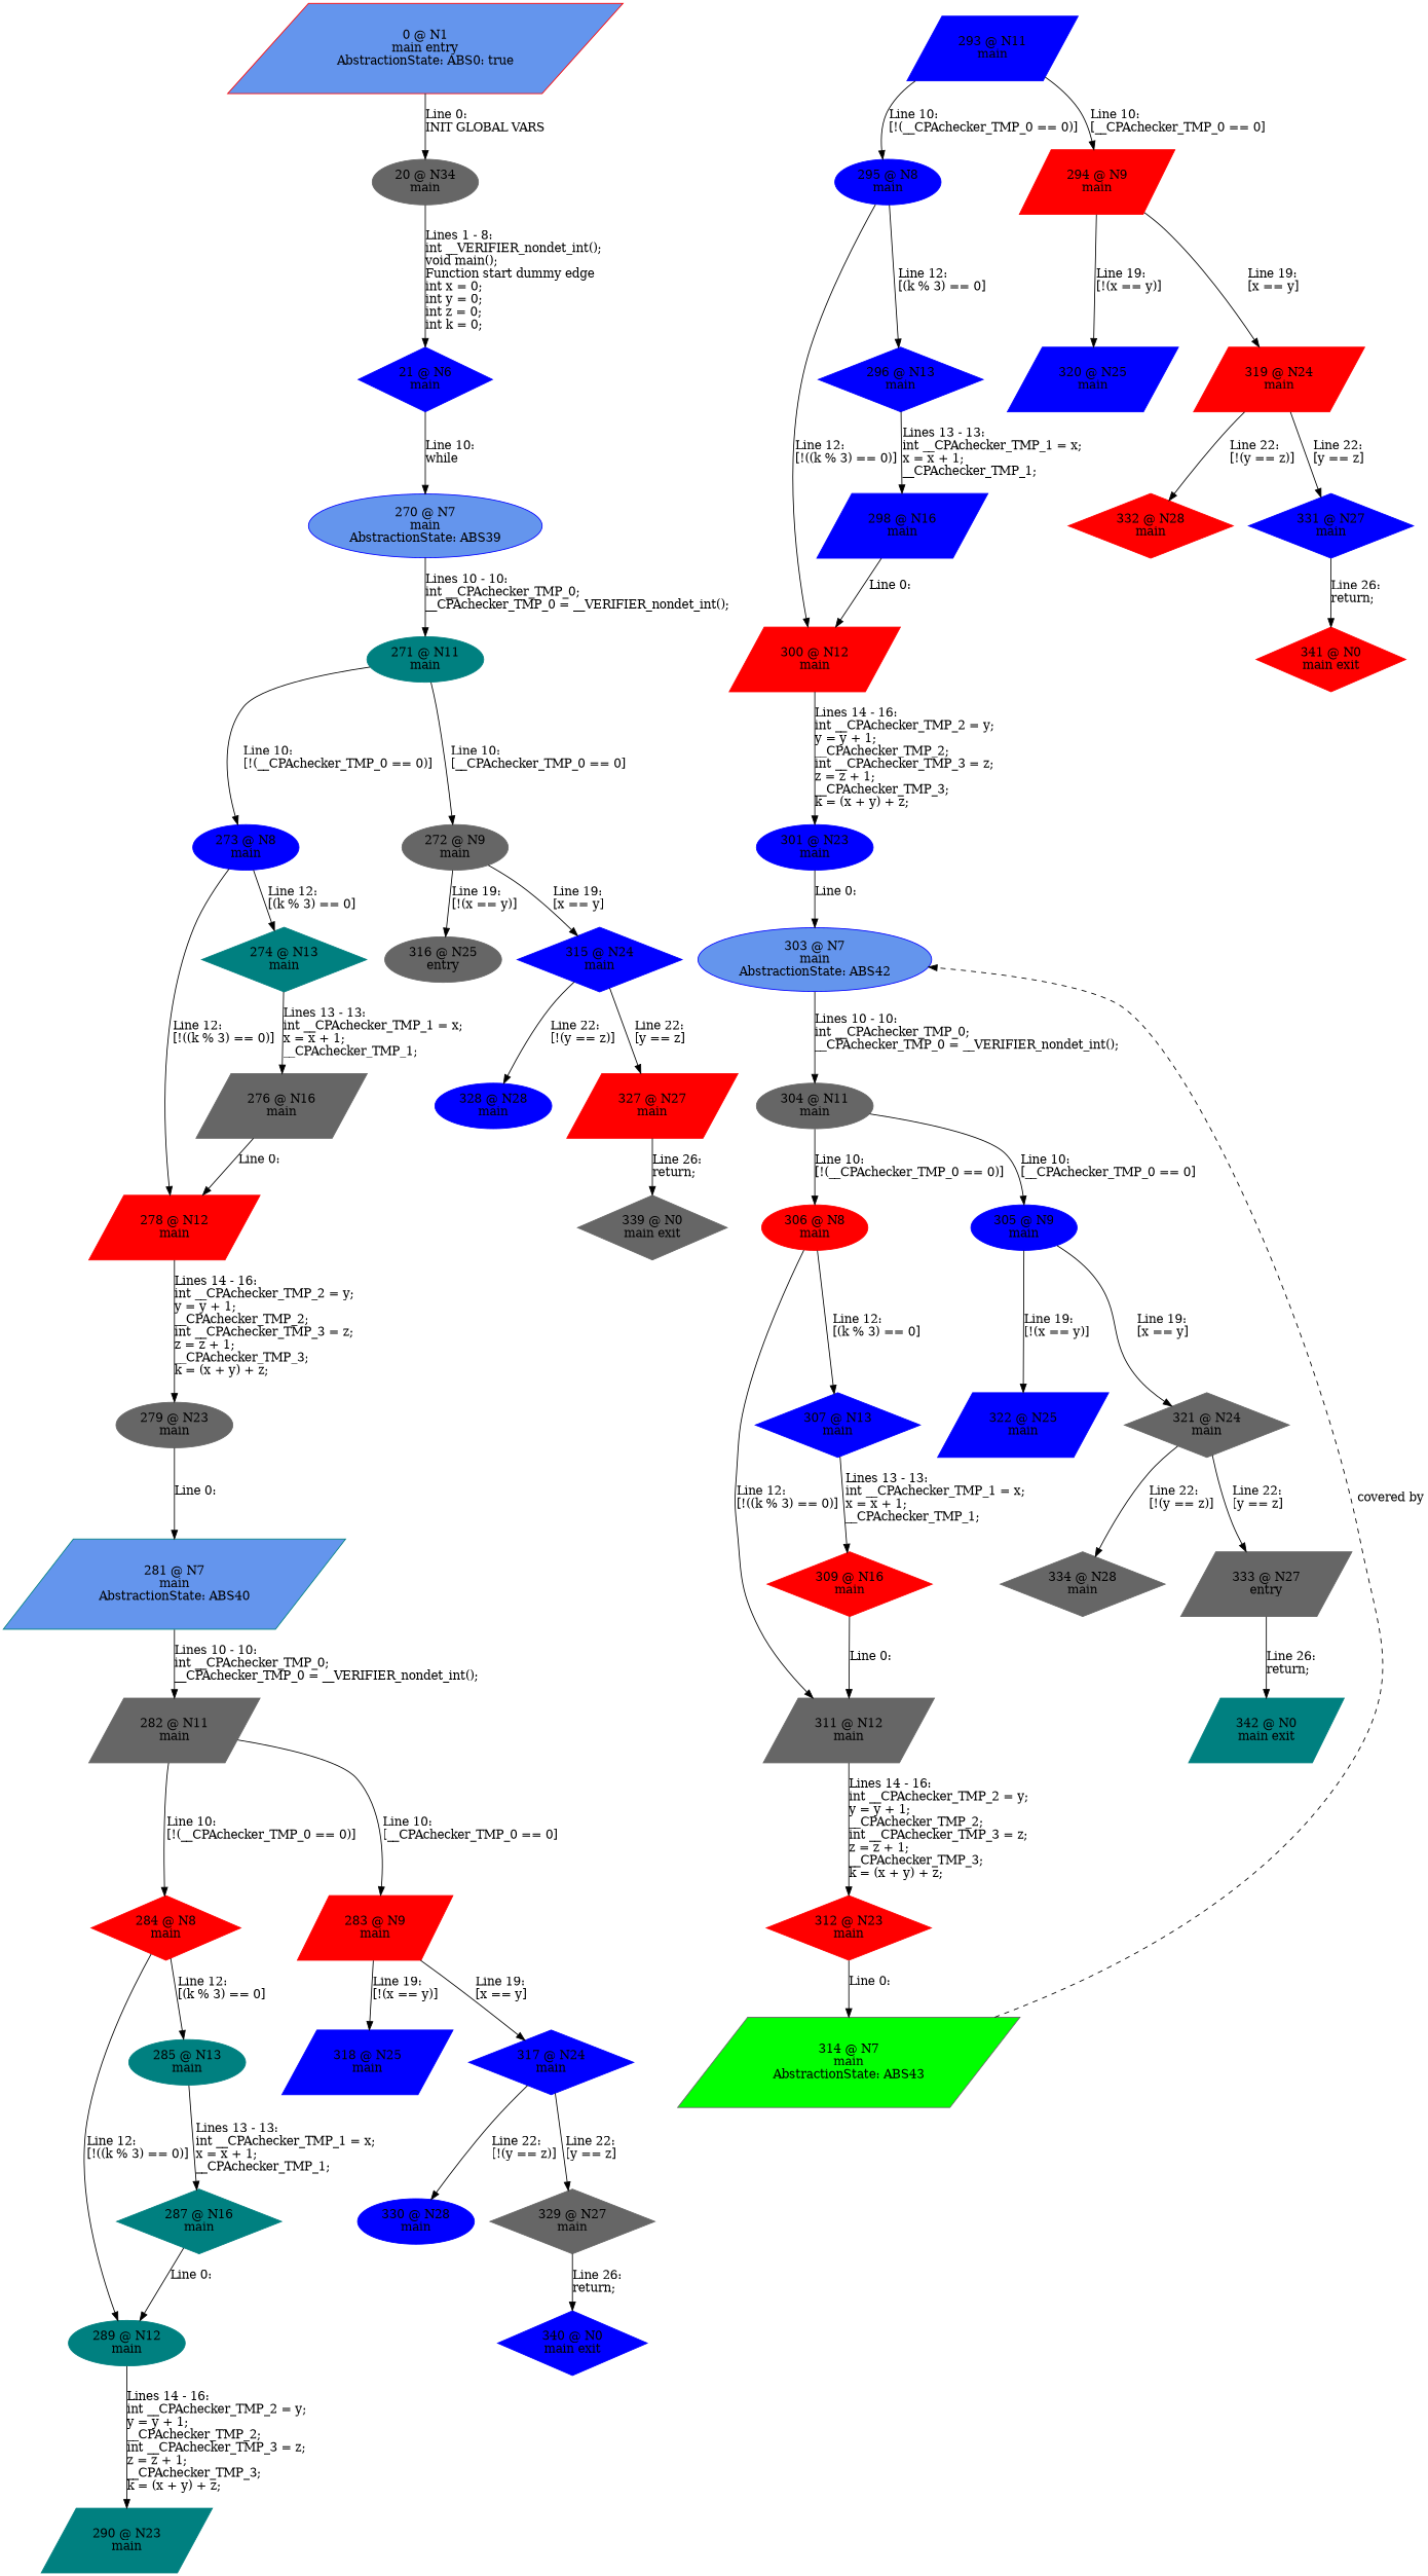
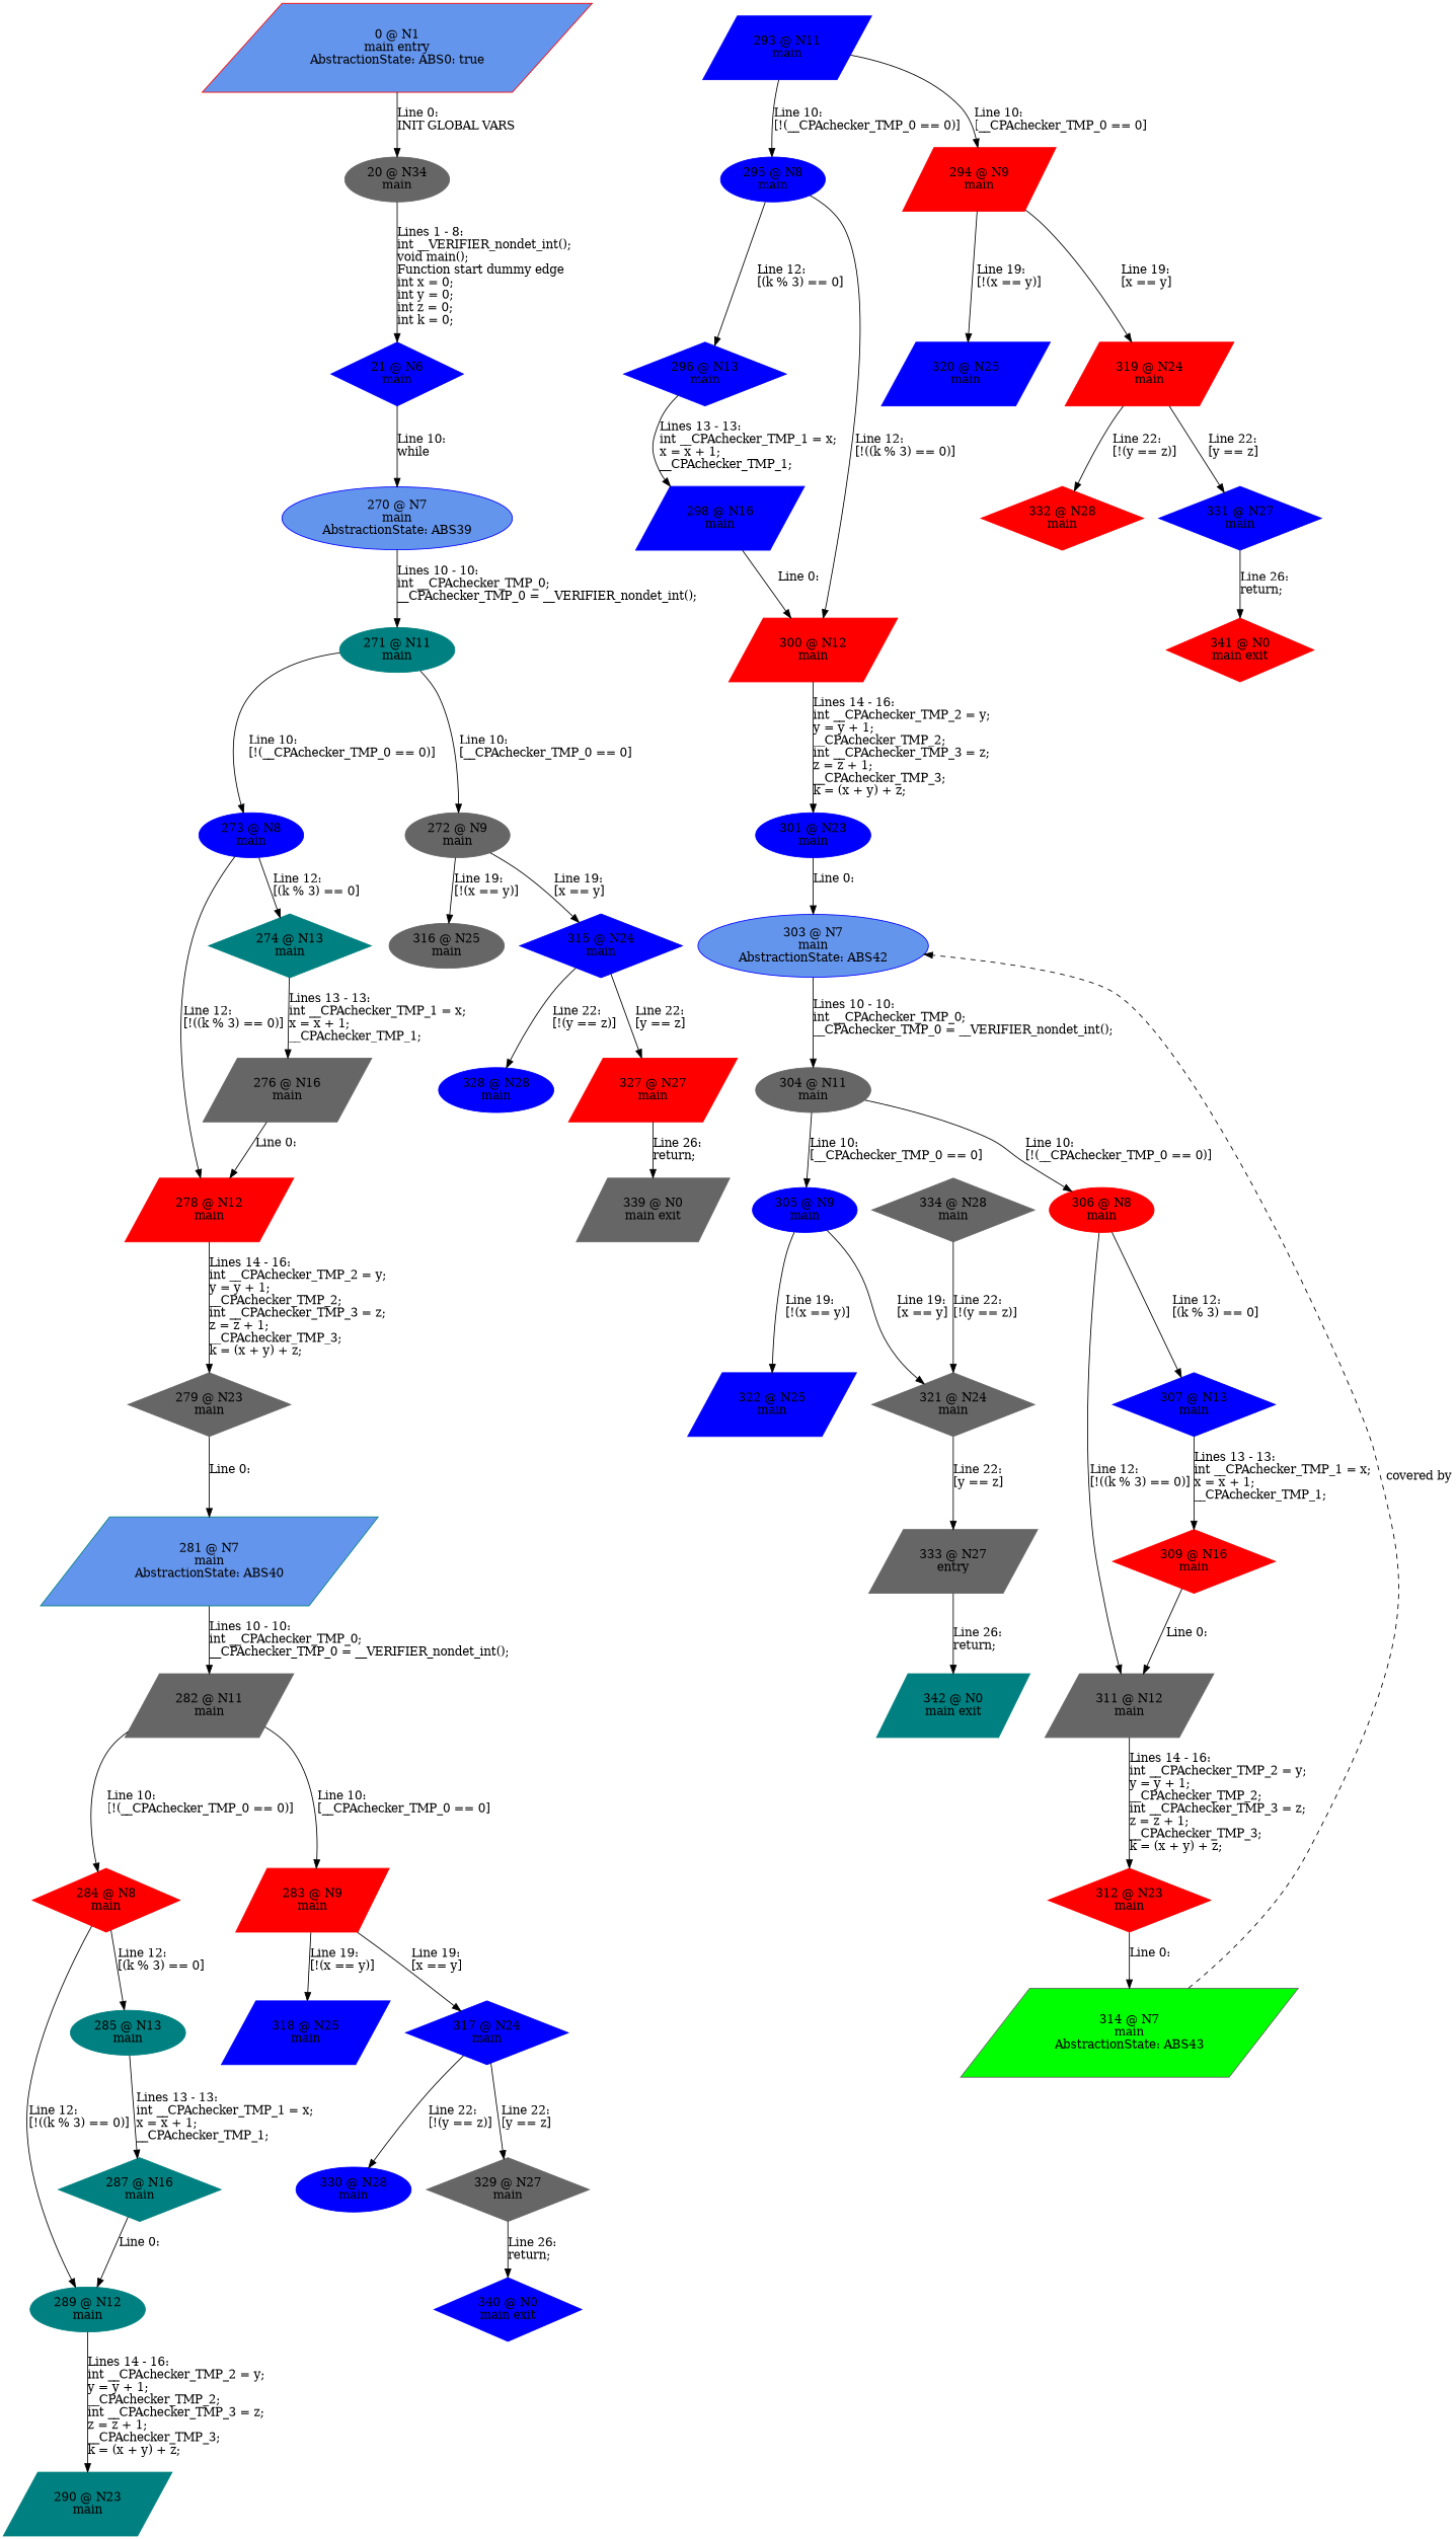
  digraph {
    node [color=blue shape=parallelogram style=filled]
    n1 [color=red fillcolor=cornflowerblue label="0 @ N1\nmain entry\nAbstractionState: ABS0: true\n"]
    n2 [color=gray40 label="20 @ N34\nmain\n" shape=ellipse]
    n3 [label="21 @ N6\nmain\n" shape=diamond]
    n4 [fillcolor=cornflowerblue label="270 @ N7\nmain\nAbstractionState: ABS39\n" shape=ellipse]
    n5 [color=teal label="271 @ N11\nmain\n" shape=ellipse]
    n6 [label="273 @ N8\nmain\n" shape=ellipse]
    n7 [color=gray40 label="272 @ N9\nmain\n" shape=ellipse]
    n8 [color=red label="278 @ N12\nmain\n"]
    n9 [color=teal label="274 @ N13\nmain\n" shape=diamond]
-   n10 [color=gray40 label="316 @ N25\nentry\n" shape=ellipse]
+   n10 [color=gray40 label="316 @ N25\nmain\n" shape=ellipse]
    n11 [label="315 @ N24\nmain\n" shape=diamond]
-   n12 [color=gray40 label="279 @ N23\nmain\n" shape=ellipse]
+   n12 [color=gray40 label="279 @ N23\nmain\n" shape=diamond]
    n13 [color=gray40 label="276 @ N16\nmain\n"]
    n14 [color=teal fillcolor=cornflowerblue label="281 @ N7\nmain\nAbstractionState: ABS40\n"]
    n15 [color=gray40 label="282 @ N11\nmain\n"]
    n16 [color=red label="284 @ N8\nmain\n" shape=diamond]
    n17 [color=red label="283 @ N9\nmain\n"]
    n18 [color=teal label="289 @ N12\nmain\n" shape=ellipse]
    n19 [color=teal label="285 @ N13\nmain\n" shape=ellipse]
    n20 [label="318 @ N25\nmain\n"]
    n21 [label="317 @ N24\nmain\n" shape=diamond]
    n22 [color=teal label="290 @ N23\nmain\n"]
    n23 [color=teal label="287 @ N16\nmain\n" shape=diamond]
    n24 [label="293 @ N11\nmain\n"]
    n25 [label="295 @ N8\nmain\n" shape=ellipse]
    n26 [color=red label="294 @ N9\nmain\n"]
    n27 [color=red label="300 @ N12\nmain\n"]
    n28 [label="296 @ N13\nmain\n" shape=diamond]
    n29 [label="320 @ N25\nmain\n"]
    n30 [color=red label="319 @ N24\nmain\n"]
    n31 [label="301 @ N23\nmain\n" shape=ellipse]
    n32 [label="298 @ N16\nmain\n"]
    n33 [fillcolor=cornflowerblue label="303 @ N7\nmain\nAbstractionState: ABS42\n" shape=ellipse]
    n34 [color=gray40 label="304 @ N11\nmain\n" shape=ellipse]
    n35 [color=red label="306 @ N8\nmain\n" shape=ellipse]
    n36 [label="305 @ N9\nmain\n" shape=ellipse]
    n37 [color=gray40 label="311 @ N12\nmain\n"]
    n38 [label="307 @ N13\nmain\n" shape=diamond]
    n39 [label="322 @ N25\nmain\n"]
    n40 [color=gray40 label="321 @ N24\nmain\n" shape=diamond]
    n41 [color=red label="312 @ N23\nmain\n" shape=diamond]
    n42 [color=red label="309 @ N16\nmain\n" shape=diamond]
    n43 [color=gray40 fillcolor=green label="314 @ N7\nmain\nAbstractionState: ABS43\n"]
    n44 [color=gray40 label="334 @ N28\nmain\n" shape=diamond]
    n45 [color=gray40 label="333 @ N27\nentry\n"]
    n46 [color=teal label="342 @ N0\nmain exit\n"]
    n47 [color=red label="332 @ N28\nmain\n" shape=diamond]
    n48 [label="331 @ N27\nmain\n" shape=diamond]
    n49 [color=red label="341 @ N0\nmain exit\n" shape=diamond]
    n50 [label="330 @ N28\nmain\n" shape=ellipse]
    n51 [color=gray40 label="329 @ N27\nmain\n" shape=diamond]
    n52 [label="340 @ N0\nmain exit\n" shape=diamond]
    n53 [label="328 @ N28\nmain\n" shape=ellipse]
    n54 [color=red label="327 @ N27\nmain\n"]
-   n55 [color=gray40 label="339 @ N0\nmain exit\n" shape=diamond]
+   n55 [color=gray40 label="339 @ N0\nmain exit\n"]
    n1 -> n2 [label="Line 0: \lINIT GLOBAL VARS\l"]
    n2 -> n3 [label="Lines 1 - 8: \lint __VERIFIER_nondet_int();\lvoid main();\lFunction start dummy edge\lint x = 0;\lint y = 0;\lint z = 0;\lint k = 0;\l"]
    n3 -> n4 [label="Line 10: \lwhile\l"]
    n4 -> n5 [label="Lines 10 - 10: \lint __CPAchecker_TMP_0;\l__CPAchecker_TMP_0 = __VERIFIER_nondet_int();\l"]
    n5 -> n6 [label="Line 10: \l[!(__CPAchecker_TMP_0 == 0)]\l"]
    n5 -> n7 [label="Line 10: \l[__CPAchecker_TMP_0 == 0]\l"]
    n6 -> n8 [label="Line 12: \l[!((k % 3) == 0)]\l"]
    n6 -> n9 [label="Line 12: \l[(k % 3) == 0]\l"]
    n7 -> n10 [label="Line 19: \l[!(x == y)]\l"]
    n7 -> n11 [label="Line 19: \l[x == y]\l"]
    n8 -> n12 [label="Lines 14 - 16: \lint __CPAchecker_TMP_2 = y;\ly = y + 1;\l__CPAchecker_TMP_2;\lint __CPAchecker_TMP_3 = z;\lz = z + 1;\l__CPAchecker_TMP_3;\lk = (x + y) + z;\l"]
    n9 -> n13 [label="Lines 13 - 13: \lint __CPAchecker_TMP_1 = x;\lx = x + 1;\l__CPAchecker_TMP_1;\l"]
    n11 -> n53 [label="Line 22: \l[!(y == z)]\l"]
    n11 -> n54 [label="Line 22: \l[y == z]\l"]
    n12 -> n14 [label="Line 0: \l\l"]
    n13 -> n8 [label="Line 0: \l\l"]
    n14 -> n15 [label="Lines 10 - 10: \lint __CPAchecker_TMP_0;\l__CPAchecker_TMP_0 = __VERIFIER_nondet_int();\l"]
    n15 -> n16 [label="Line 10: \l[!(__CPAchecker_TMP_0 == 0)]\l"]
    n15 -> n17 [label="Line 10: \l[__CPAchecker_TMP_0 == 0]\l"]
    n16 -> n18 [label="Line 12: \l[!((k % 3) == 0)]\l"]
    n16 -> n19 [label="Line 12: \l[(k % 3) == 0]\l"]
    n17 -> n20 [label="Line 19: \l[!(x == y)]\l"]
    n17 -> n21 [label="Line 19: \l[x == y]\l"]
    n18 -> n22 [label="Lines 14 - 16: \lint __CPAchecker_TMP_2 = y;\ly = y + 1;\l__CPAchecker_TMP_2;\lint __CPAchecker_TMP_3 = z;\lz = z + 1;\l__CPAchecker_TMP_3;\lk = (x + y) + z;\l"]
    n19 -> n23 [label="Lines 13 - 13: \lint __CPAchecker_TMP_1 = x;\lx = x + 1;\l__CPAchecker_TMP_1;\l"]
    n21 -> n50 [label="Line 22: \l[!(y == z)]\l"]
    n21 -> n51 [label="Line 22: \l[y == z]\l"]
    n23 -> n18 [label="Line 0: \l\l"]
    n24 -> n25 [label="Line 10: \l[!(__CPAchecker_TMP_0 == 0)]\l"]
    n24 -> n26 [label="Line 10: \l[__CPAchecker_TMP_0 == 0]\l"]
    n25 -> n27 [label="Line 12: \l[!((k % 3) == 0)]\l"]
    n25 -> n28 [label="Line 12: \l[(k % 3) == 0]\l"]
    n26 -> n29 [label="Line 19: \l[!(x == y)]\l"]
    n26 -> n30 [label="Line 19: \l[x == y]\l"]
    n27 -> n31 [label="Lines 14 - 16: \lint __CPAchecker_TMP_2 = y;\ly = y + 1;\l__CPAchecker_TMP_2;\lint __CPAchecker_TMP_3 = z;\lz = z + 1;\l__CPAchecker_TMP_3;\lk = (x + y) + z;\l"]
    n28 -> n32 [label="Lines 13 - 13: \lint __CPAchecker_TMP_1 = x;\lx = x + 1;\l__CPAchecker_TMP_1;\l"]
    n30 -> n47 [label="Line 22: \l[!(y == z)]\l"]
    n30 -> n48 [label="Line 22: \l[y == z]\l"]
    n31 -> n33 [label="Line 0: \l\l"]
    n32 -> n27 [label="Line 0: \l\l"]
    n33 -> n34 [label="Lines 10 - 10: \lint __CPAchecker_TMP_0;\l__CPAchecker_TMP_0 = __VERIFIER_nondet_int();\l"]
    n34 -> n35 [label="Line 10: \l[!(__CPAchecker_TMP_0 == 0)]\l"]
    n34 -> n36 [label="Line 10: \l[__CPAchecker_TMP_0 == 0]\l"]
    n35 -> n37 [label="Line 12: \l[!((k % 3) == 0)]\l"]
    n35 -> n38 [label="Line 12: \l[(k % 3) == 0]\l"]
    n36 -> n39 [label="Line 19: \l[!(x == y)]\l"]
    n36 -> n40 [label="Line 19: \l[x == y]\l"]
    n37 -> n41 [label="Lines 14 - 16: \lint __CPAchecker_TMP_2 = y;\ly = y + 1;\l__CPAchecker_TMP_2;\lint __CPAchecker_TMP_3 = z;\lz = z + 1;\l__CPAchecker_TMP_3;\lk = (x + y) + z;\l"]
    n38 -> n42 [label="Lines 13 - 13: \lint __CPAchecker_TMP_1 = x;\lx = x + 1;\l__CPAchecker_TMP_1;\l"]
-   n40 -> n44 [label="Line 22: \l[!(y == z)]\l"]
+   n44 -> n40 [label="Line 22: \l[!(y == z)]\l"]
    n40 -> n45 [label="Line 22: \l[y == z]\l"]
    n41 -> n43 [label="Line 0: \l\l"]
    n42 -> n37 [label="Line 0: \l\l"]
    n43 -> n33 [label="covered by" style=dashed weight=0]
    n45 -> n46 [label="Line 26: \lreturn;\l"]
    n48 -> n49 [label="Line 26: \lreturn;\l"]
    n51 -> n52 [label="Line 26: \lreturn;\l"]
    n54 -> n55 [label="Line 26: \lreturn;\l"]
  }
